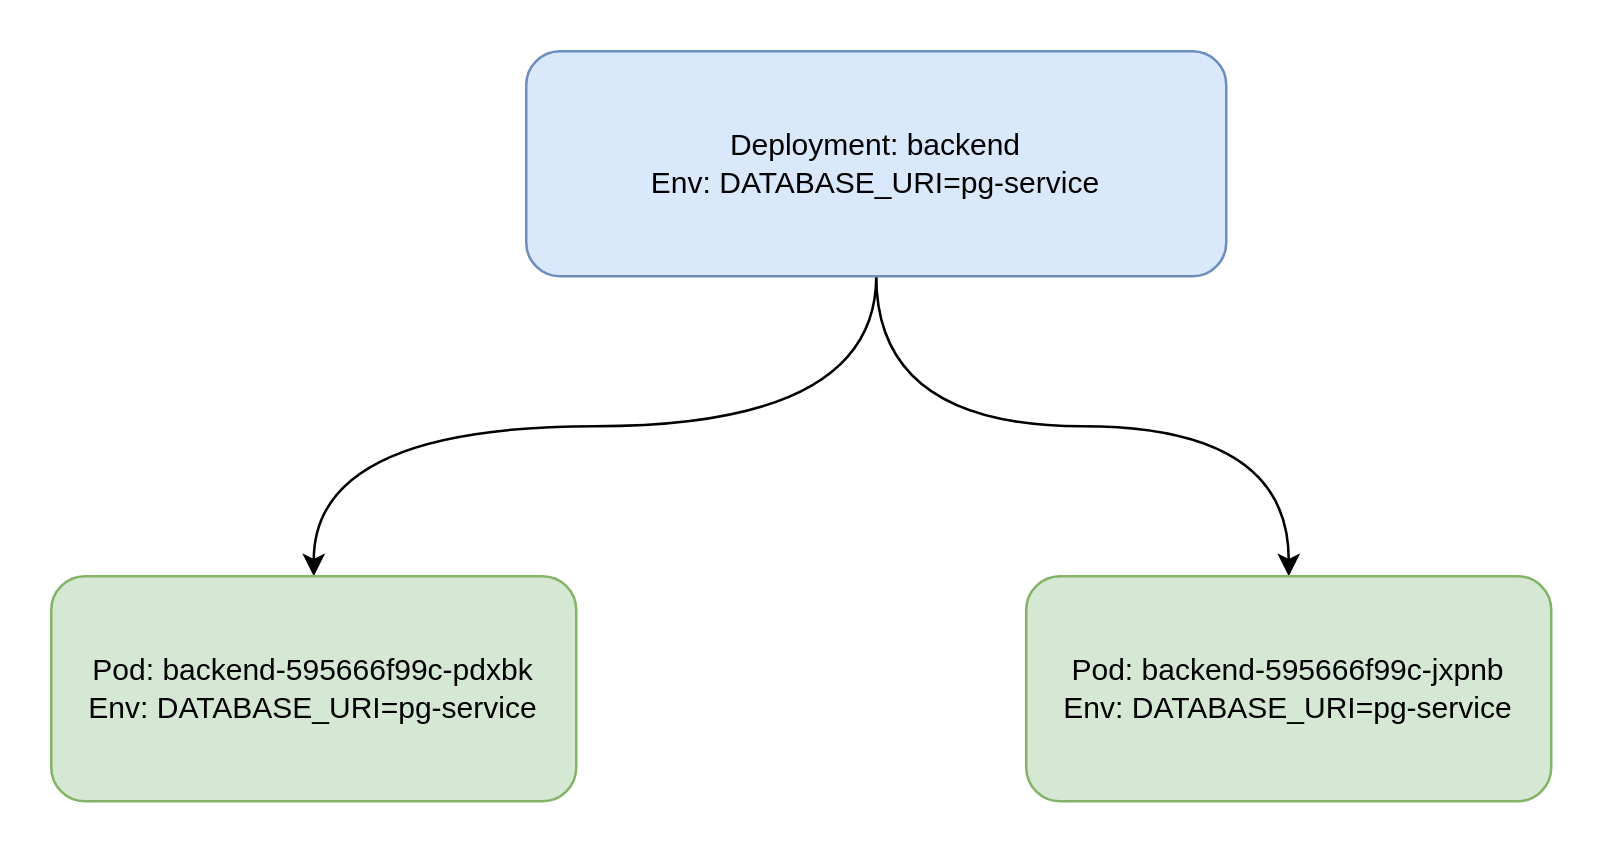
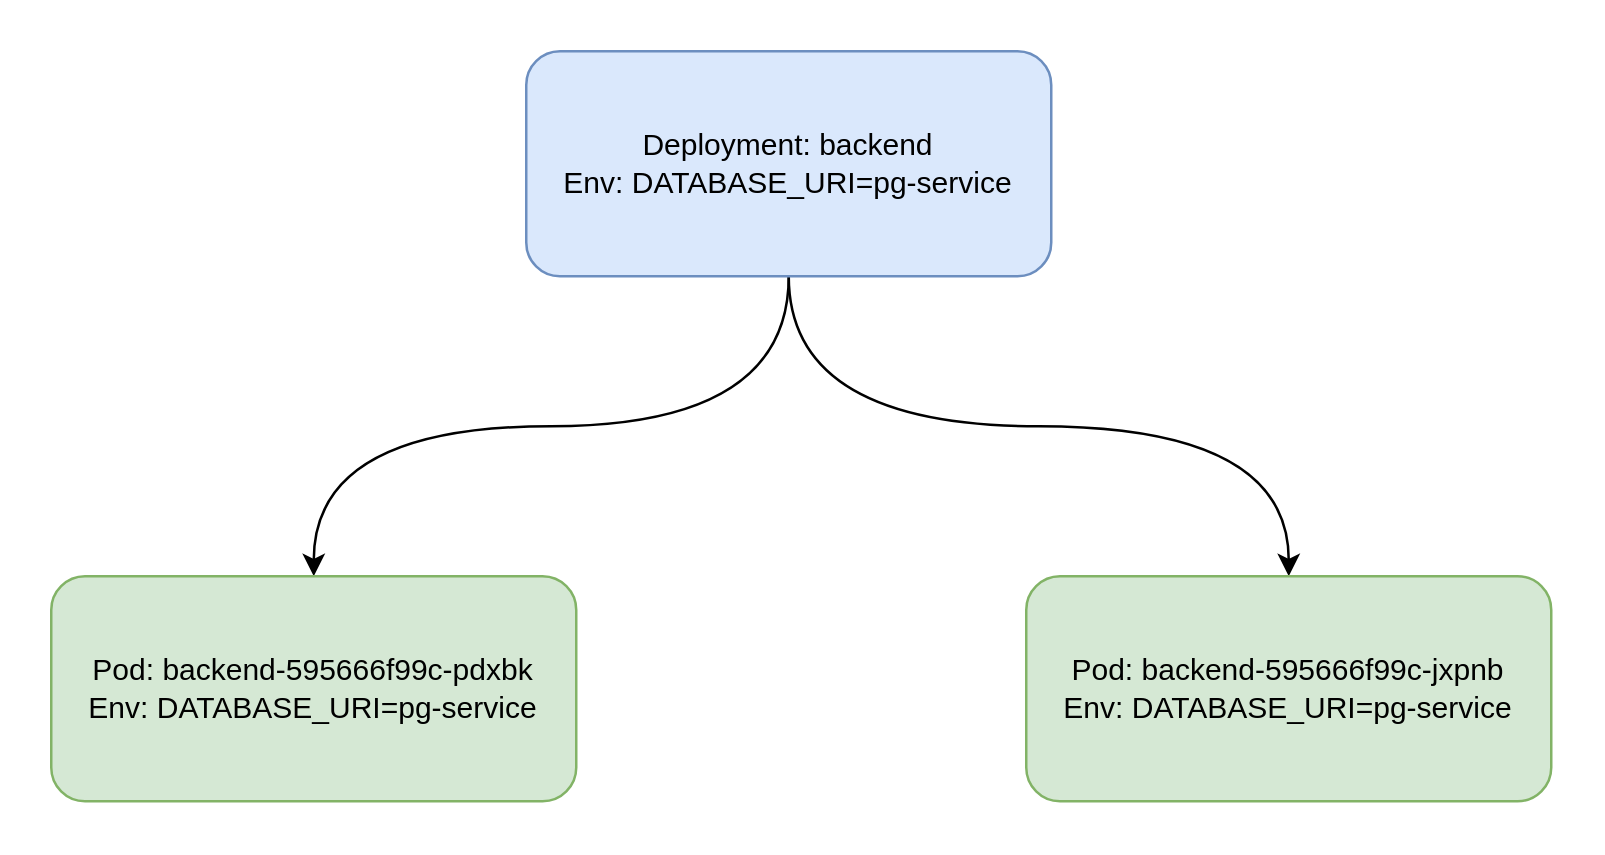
  <mxCell id="0" />
  <mxCell id="1" parent="0" />
  <mxCell id="2" style="edgeStyle=orthogonalEdgeStyle;rounded=0;orthogonalLoop=1;jettySize=auto;html=1;exitX=0.5;exitY=1;exitDx=0;exitDy=0;entryX=0.5;entryY=0;entryDx=0;entryDy=0;curved=1;" edge="1" parent="1" source="4" target="5"><mxGeometry relative="1" as="geometry" /></mxCell>
  <mxCell id="3" style="edgeStyle=orthogonalEdgeStyle;curved=1;rounded=0;orthogonalLoop=1;jettySize=auto;html=1;exitX=0.5;exitY=1;exitDx=0;exitDy=0;entryX=0.5;entryY=0;entryDx=0;entryDy=0;" edge="1" parent="1" source="4" target="6"><mxGeometry relative="1" as="geometry" /></mxCell>
- <mxCell id="4" value="Deployment: backend&lt;br&gt;Env:&amp;nbsp;&lt;span style=&quot;background-color: initial;&quot;&gt;DATABASE_URI=pg-service&lt;/span&gt;" style="rounded=1;whiteSpace=wrap;html=1;fillColor=#dae8fc;strokeColor=#6c8ebf;" vertex="1" parent="1"><mxGeometry x="210" y="20" width="280" height="90" as="geometry" /></mxCell>
+ <mxCell id="4" value="Deployment: backend&lt;br&gt;Env:&amp;nbsp;&lt;span style=&quot;background-color: initial;&quot;&gt;DATABASE_URI=pg-service&lt;/span&gt;" style="rounded=1;whiteSpace=wrap;html=1;fillColor=#dae8fc;strokeColor=#6c8ebf;" vertex="1" parent="1"><mxGeometry x="210" y="20" width="210" height="90" as="geometry" /></mxCell>
  <mxCell id="5" value="Pod:&amp;nbsp;&lt;span style=&quot;background-color: initial;&quot;&gt;backend-595666f99c-pdxbk&lt;/span&gt;&lt;br&gt;Env:&amp;nbsp;&lt;span style=&quot;background-color: initial;&quot;&gt;DATABASE_URI=pg-service&lt;/span&gt;" style="rounded=1;whiteSpace=wrap;html=1;fillColor=#d5e8d4;strokeColor=#82b366;" vertex="1" parent="1"><mxGeometry x="20" y="230" width="210" height="90" as="geometry" /></mxCell>
  <mxCell id="6" value="Pod:&amp;nbsp;&lt;span style=&quot;background-color: initial;&quot;&gt;backend-595666f99c-&lt;/span&gt;&lt;span style=&quot;background-color: initial;&quot;&gt;jxpnb&lt;/span&gt;&lt;span style=&quot;background-color: initial;&quot;&gt;&lt;br&gt;&lt;/span&gt;Env:&amp;nbsp;&lt;span style=&quot;background-color: initial;&quot;&gt;DATABASE_URI=pg-service&lt;/span&gt;" style="rounded=1;whiteSpace=wrap;html=1;fillColor=#d5e8d4;strokeColor=#82b366;" vertex="1" parent="1"><mxGeometry x="410" y="230" width="210" height="90" as="geometry" /></mxCell>
